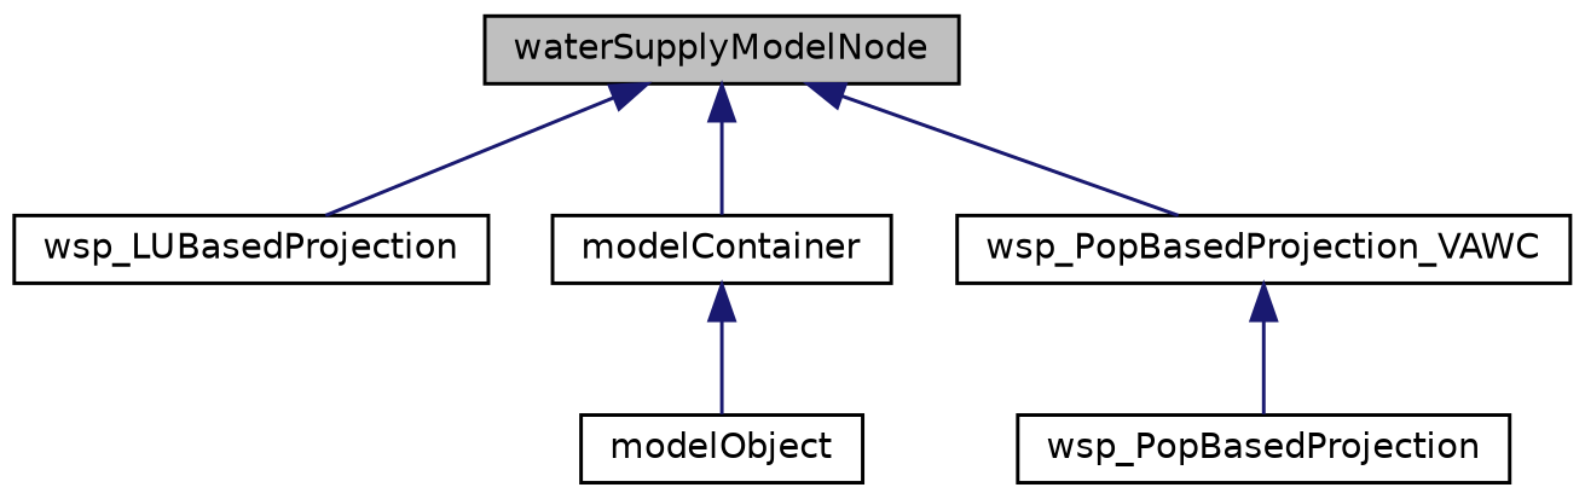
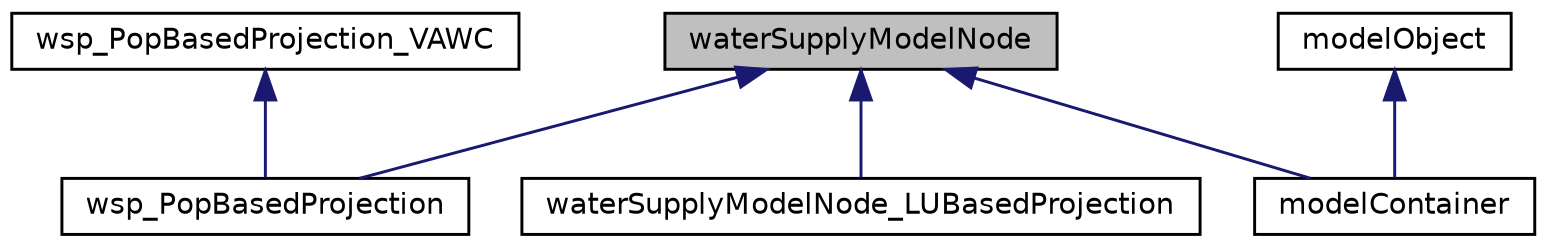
  digraph {
    node [color=black fillcolor=white fontname=Helvetica fontsize=10 shape=record style=filled]
    edge [color=midnightblue dir=back fontname=Helvetica fontsize=10 labelfontname=Helvetica labelfontsize=10 style=solid]
    n1 [fillcolor=grey75 fontcolor=black height=0.2 label=waterSupplyModelNode width=0.4]
-   n2 [height=0.2 label=wsp_LUBasedProjection width=0.4]
+   n2 [height=0.2 label=waterSupplyModelNode_LUBasedProjection width=0.4]
    n3 [height=0.2 label=wsp_PopBasedProjection width=0.4]
    n4 [height=0.2 label=modelContainer width=0.4]
    n5 [height=0.2 label=modelObject width=0.4]
    n6 [height=0.2 label=wsp_PopBasedProjection_VAWC width=0.4]
    n1 -> n2
-   n1 -> n6
+   n1 -> n3
    n1 -> n4
-   n4 -> n5
+   n5 -> n4
    n6 -> n3
  }
